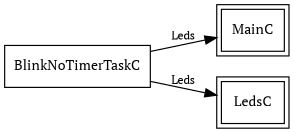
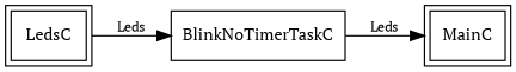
  digraph {
    fontname="PT Serif"
    rankdir=LR
    node [fontname="PT Serif" fontsize=12 shape=box peripheries=2]
    edge [fontname="PT Serif" fontsize=10]
    BlinkNoTimerTaskC [peripheries=""]
    MainC
    LedsC
    BlinkNoTimerTaskC -> MainC [label=Leds]
-   BlinkNoTimerTaskC -> LedsC [label=Leds]
+   LedsC -> BlinkNoTimerTaskC [label=Leds]
  }
